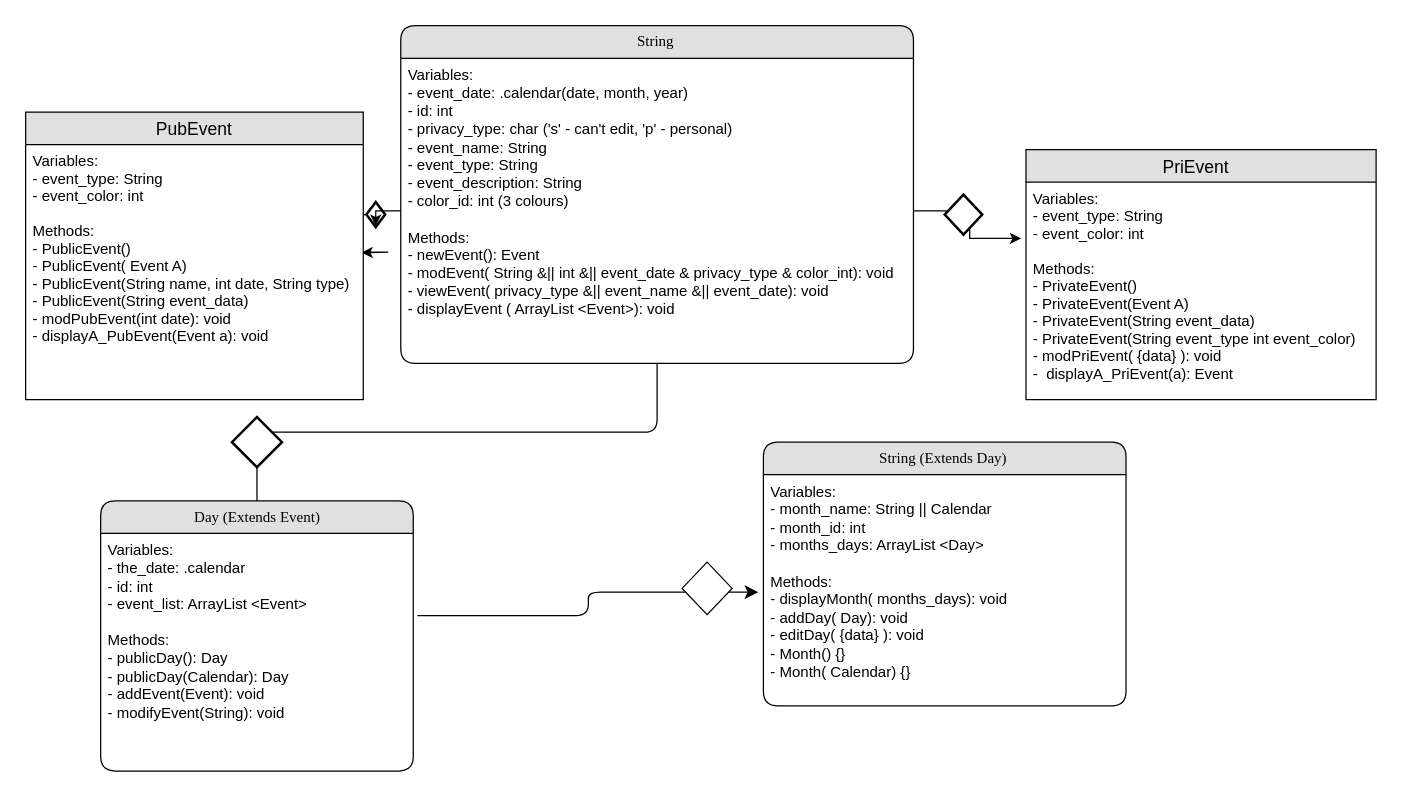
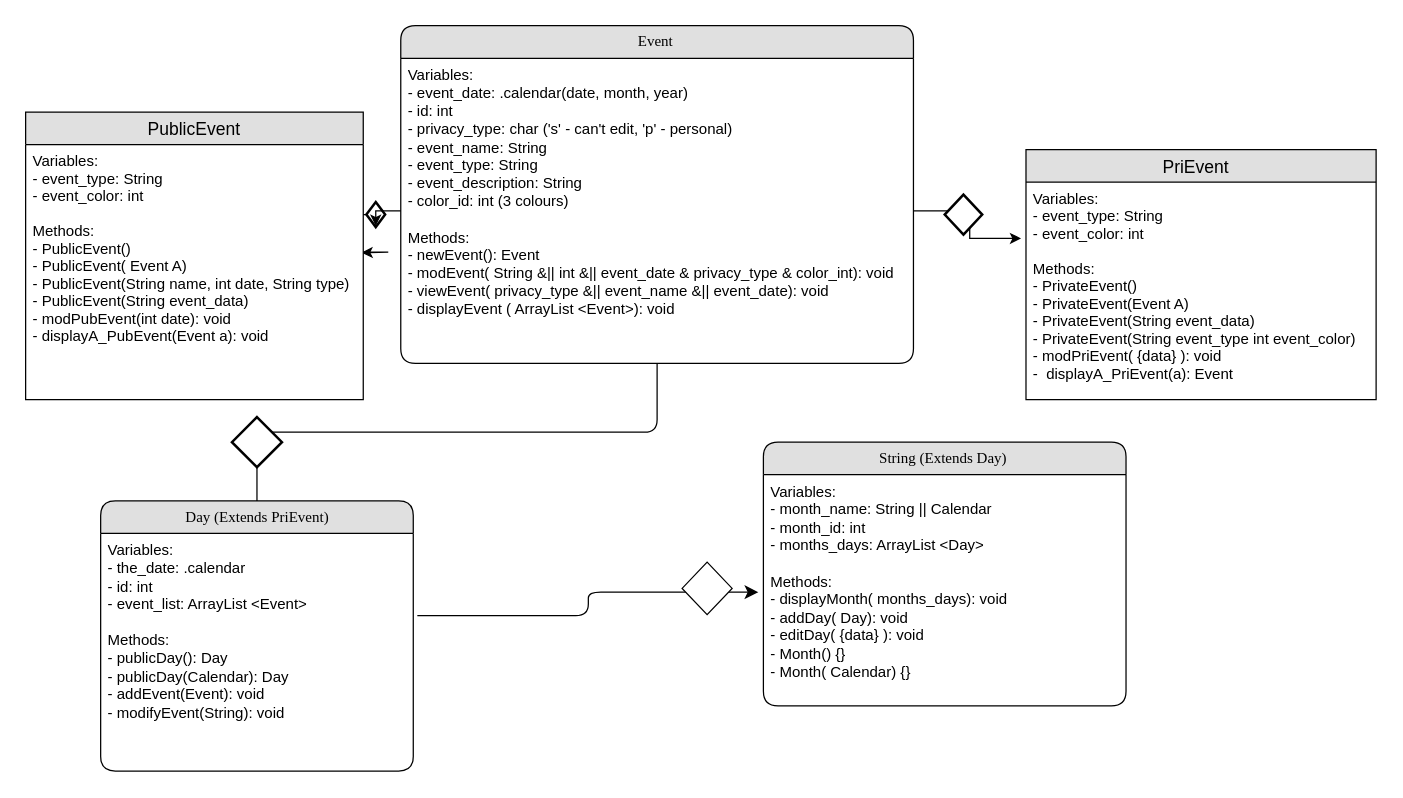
  <mxCell id="0" />
  <mxCell id="1" parent="0" />
- <mxCell id="2" value="String&amp;nbsp;" style="swimlane;html=1;fontStyle=0;childLayout=stackLayout;horizontal=1;startSize=26;fillColor=#e0e0e0;horizontalStack=0;resizeParent=1;resizeLast=0;collapsible=1;marginBottom=0;swimlaneFillColor=#ffffff;align=center;rounded=1;shadow=0;comic=0;labelBackgroundColor=none;strokeColor=#000000;strokeWidth=1;fontFamily=Verdana;fontSize=12;fontColor=#000000;" parent="1" vertex="1"><mxGeometry x="320" y="20" width="410" height="270" as="geometry" /></mxCell>
+ <mxCell id="2" value="Event&amp;nbsp;" style="swimlane;html=1;fontStyle=0;childLayout=stackLayout;horizontal=1;startSize=26;fillColor=#e0e0e0;horizontalStack=0;resizeParent=1;resizeLast=0;collapsible=1;marginBottom=0;swimlaneFillColor=#ffffff;align=center;rounded=1;shadow=0;comic=0;labelBackgroundColor=none;strokeColor=#000000;strokeWidth=1;fontFamily=Verdana;fontSize=12;fontColor=#000000;" parent="1" vertex="1"><mxGeometry x="320" y="20" width="410" height="270" as="geometry" /></mxCell>
  <mxCell id="3" value="Variables:&amp;nbsp;&lt;br&gt;&lt;span&gt;- event_date: .calendar(date, month, year)&lt;br&gt;- id: int&amp;nbsp;&lt;br&gt;- privacy_type: char ('s' - can't edit, 'p' - personal)&amp;nbsp;&lt;br&gt;- event_name: String&amp;nbsp;&lt;br&gt;- event_type: String&amp;nbsp;&lt;br&gt;- event_description: String&amp;nbsp;&lt;br&gt;- color_id: int (3 colours)&amp;nbsp;&lt;br&gt;&lt;br&gt;Methods:&amp;nbsp;&lt;br&gt;- newEvent(): Event&amp;nbsp;&lt;br&gt;- modEvent( String &amp;amp;|| int &amp;amp;|| event_date &amp;amp; privacy_type &amp;amp; color_int): void&amp;nbsp;&lt;br&gt;- viewEvent( privacy_type &amp;amp;|| event_name &amp;amp;|| event_date): void&amp;nbsp;&lt;br&gt;- displayEvent ( ArrayList &amp;lt;Event&amp;gt;): void&amp;nbsp;&lt;br&gt;&lt;br&gt;&lt;/span&gt;" style="text;html=1;strokeColor=none;fillColor=none;spacingLeft=4;spacingRight=4;whiteSpace=wrap;overflow=hidden;rotatable=0;points=[[0,0.5],[1,0.5]];portConstraint=eastwest;" parent="2" vertex="1"><mxGeometry y="26" width="410" height="244" as="geometry" /></mxCell>
- <mxCell id="4" value="Day (Extends Event)" style="swimlane;html=1;fontStyle=0;childLayout=stackLayout;horizontal=1;startSize=26;fillColor=#e0e0e0;horizontalStack=0;resizeParent=1;resizeLast=0;collapsible=1;marginBottom=0;swimlaneFillColor=#ffffff;align=center;rounded=1;shadow=0;comic=0;labelBackgroundColor=none;strokeColor=#000000;strokeWidth=1;fontFamily=Verdana;fontSize=12;fontColor=#000000;" parent="1" vertex="1"><mxGeometry x="80" y="400" width="250" height="216" as="geometry"><mxRectangle x="70" y="344" width="160" height="26" as="alternateBounds" /></mxGeometry></mxCell>
+ <mxCell id="4" value="Day (Extends PriEvent)" style="swimlane;html=1;fontStyle=0;childLayout=stackLayout;horizontal=1;startSize=26;fillColor=#e0e0e0;horizontalStack=0;resizeParent=1;resizeLast=0;collapsible=1;marginBottom=0;swimlaneFillColor=#ffffff;align=center;rounded=1;shadow=0;comic=0;labelBackgroundColor=none;strokeColor=#000000;strokeWidth=1;fontFamily=Verdana;fontSize=12;fontColor=#000000;" parent="1" vertex="1"><mxGeometry x="80" y="400" width="250" height="216" as="geometry"><mxRectangle x="70" y="344" width="160" height="26" as="alternateBounds" /></mxGeometry></mxCell>
  <mxCell id="5" value="Variables:&amp;nbsp;&lt;br&gt;- the_date: .calendar&amp;nbsp;&lt;br&gt;- id: int&amp;nbsp;&lt;br&gt;- event_list: ArrayList &amp;lt;Event&amp;gt;&amp;nbsp;&lt;br&gt;&lt;br&gt;Methods:&lt;br&gt;- publicDay(): Day&amp;nbsp;&lt;br&gt;- publicDay(Calendar): Day&amp;nbsp;&lt;br&gt;- addEvent(Event): void&amp;nbsp;&lt;br&gt;- modifyEvent(String): void&amp;nbsp;" style="text;html=1;strokeColor=none;fillColor=none;spacingLeft=4;spacingRight=4;whiteSpace=wrap;overflow=hidden;rotatable=0;points=[[0,0.5],[1,0.5]];portConstraint=eastwest;" parent="4" vertex="1"><mxGeometry y="26" width="250" height="184" as="geometry" /></mxCell>
  <mxCell id="6" value="String (Extends Day)&amp;nbsp;" style="swimlane;html=1;fontStyle=0;childLayout=stackLayout;horizontal=1;startSize=26;fillColor=#e0e0e0;horizontalStack=0;resizeParent=1;resizeLast=0;collapsible=1;marginBottom=0;swimlaneFillColor=#ffffff;align=center;rounded=1;shadow=0;comic=0;labelBackgroundColor=none;strokeColor=#000000;strokeWidth=1;fontFamily=Verdana;fontSize=12;fontColor=#000000;" parent="1" vertex="1"><mxGeometry x="610" y="353" width="290" height="211" as="geometry" /></mxCell>
  <mxCell id="7" value="Variables:&amp;nbsp;&lt;br&gt;- month_name: String || Calendar&amp;nbsp;&lt;br&gt;- month_id: int&amp;nbsp;&lt;br&gt;- months_days: ArrayList &amp;lt;Day&amp;gt;&amp;nbsp;&lt;br&gt;&lt;br&gt;Methods:&amp;nbsp;&lt;br&gt;- displayMonth( months_days): void&amp;nbsp;&lt;br&gt;- addDay( Day): void&amp;nbsp;&lt;br&gt;- editDay( {data} ): void&amp;nbsp;&lt;br&gt;- Month() {}&lt;br&gt;- Month( Calendar) {}" style="text;html=1;strokeColor=none;fillColor=none;spacingLeft=4;spacingRight=4;whiteSpace=wrap;overflow=hidden;rotatable=0;points=[[0,0.5],[1,0.5]];portConstraint=eastwest;" parent="6" vertex="1"><mxGeometry y="26" width="290" height="174" as="geometry" /></mxCell>
  <mxCell id="8" style="edgeStyle=orthogonalEdgeStyle;html=1;labelBackgroundColor=none;startFill=0;startSize=8;endFill=1;endSize=8;fontFamily=Verdana;fontSize=12;endArrow=none;" parent="1" source="2" target="4" edge="1"><mxGeometry relative="1" as="geometry" /></mxCell>
  <mxCell id="9" style="edgeStyle=orthogonalEdgeStyle;html=1;exitX=1.013;exitY=0.357;labelBackgroundColor=none;startFill=0;startSize=8;endFill=1;endSize=8;fontFamily=Verdana;fontSize=12;exitDx=0;exitDy=0;exitPerimeter=0;entryX=-0.014;entryY=0.54;entryDx=0;entryDy=0;entryPerimeter=0;" parent="1" source="5" target="7" edge="1"><mxGeometry relative="1" as="geometry"><Array as="points" /><mxPoint x="390" y="523" as="sourcePoint" /><mxPoint x="600" y="474" as="targetPoint" /></mxGeometry></mxCell>
  <mxCell id="10" value="" style="rhombus;whiteSpace=wrap;html=1;" parent="1" vertex="1"><mxGeometry x="545" y="449" width="40" height="42" as="geometry" /></mxCell>
  <mxCell id="11" style="edgeStyle=orthogonalEdgeStyle;rounded=0;orthogonalLoop=1;jettySize=auto;html=1;entryX=-0.014;entryY=0.259;entryDx=0;entryDy=0;entryPerimeter=0;" parent="1" source="3" edge="1" target="13"><mxGeometry relative="1" as="geometry"><mxPoint x="810" y="171" as="targetPoint" /></mxGeometry></mxCell>
  <mxCell id="12" value="PriEvent  " style="swimlane;fontStyle=0;childLayout=stackLayout;horizontal=1;startSize=26;fillColor=#e0e0e0;horizontalStack=0;resizeParent=1;resizeParentMax=0;resizeLast=0;collapsible=1;marginBottom=0;swimlaneFillColor=#ffffff;align=center;fontSize=14;" parent="1" vertex="1"><mxGeometry x="820" y="119" width="280" height="200" as="geometry" /></mxCell>
  <mxCell id="13" value="Variables: &#10;- event_type: String &#10;- event_color: int &#10;&#10;Methods: &#10;- PrivateEvent() &#10;- PrivateEvent(Event A)&#10;- PrivateEvent(String event_data) &#10;- PrivateEvent(String event_type int event_color)   &#10;- modPriEvent( {data} ): void &#10;-  displayA_PriEvent(a): Event " style="text;strokeColor=none;fillColor=none;spacingLeft=4;spacingRight=4;overflow=hidden;rotatable=0;points=[[0,0.5],[1,0.5]];portConstraint=eastwest;fontSize=12;" parent="12" vertex="1"><mxGeometry y="26" width="280" height="174" as="geometry" /></mxCell>
  <mxCell id="14" value="" style="strokeWidth=2;html=1;shape=mxgraph.flowchart.decision;whiteSpace=wrap;" parent="1" vertex="1"><mxGeometry x="755" y="155" width="30" height="32" as="geometry" /></mxCell>
  <mxCell id="15" value="" style="strokeWidth=2;html=1;shape=mxgraph.flowchart.decision;whiteSpace=wrap;" parent="1" vertex="1"><mxGeometry x="185" y="333" width="40" height="40" as="geometry" /></mxCell>
  <mxCell id="16" style="edgeStyle=orthogonalEdgeStyle;rounded=0;orthogonalLoop=1;jettySize=auto;html=1;entryX=0.995;entryY=0.424;entryDx=0;entryDy=0;entryPerimeter=0;" parent="1" source="19" target="18" edge="1"><mxGeometry relative="1" as="geometry"><mxPoint x="240" y="168" as="targetPoint" /></mxGeometry></mxCell>
- <mxCell id="17" value="PubEvent" style="swimlane;fontStyle=0;childLayout=stackLayout;horizontal=1;startSize=26;fillColor=#e0e0e0;horizontalStack=0;resizeParent=1;resizeParentMax=0;resizeLast=0;collapsible=1;marginBottom=0;swimlaneFillColor=#ffffff;align=center;fontSize=14;" parent="1" vertex="1"><mxGeometry x="20" y="89" width="270" height="230" as="geometry"><mxRectangle x="70" y="100" width="70" height="26" as="alternateBounds" /></mxGeometry></mxCell>
+ <mxCell id="17" value="PublicEvent" style="swimlane;fontStyle=0;childLayout=stackLayout;horizontal=1;startSize=26;fillColor=#e0e0e0;horizontalStack=0;resizeParent=1;resizeParentMax=0;resizeLast=0;collapsible=1;marginBottom=0;swimlaneFillColor=#ffffff;align=center;fontSize=14;" parent="1" vertex="1"><mxGeometry x="20" y="89" width="270" height="230" as="geometry"><mxRectangle x="70" y="100" width="70" height="26" as="alternateBounds" /></mxGeometry></mxCell>
  <mxCell id="18" value="Variables: &#10;- event_type: String &#10;- event_color: int&#10;&#10;Methods: &#10;- PublicEvent() &#10;- PublicEvent( Event A) &#10;- PublicEvent(String name, int date, String type)&#10;- PublicEvent(String event_data) &#10;- modPubEvent(int date): void &#10;- displayA_PubEvent(Event a): void&#10; " style="text;strokeColor=none;fillColor=none;spacingLeft=4;spacingRight=4;overflow=hidden;rotatable=0;points=[[0,0.5],[1,0.5]];portConstraint=eastwest;fontSize=12;" parent="17" vertex="1"><mxGeometry y="26" width="270" height="204" as="geometry" /></mxCell>
  <mxCell id="19" value="" style="strokeWidth=2;html=1;shape=mxgraph.flowchart.decision;whiteSpace=wrap;" parent="1" vertex="1"><mxGeometry x="292.5" y="161" width="15" height="20" as="geometry" /></mxCell>
  <mxCell id="20" style="edgeStyle=orthogonalEdgeStyle;rounded=0;orthogonalLoop=1;jettySize=auto;html=1;entryX=0.5;entryY=0.95;entryDx=0;entryDy=0;entryPerimeter=0;" edge="1" parent="1" source="3" target="19"><mxGeometry relative="1" as="geometry"><mxPoint x="279" y="151" as="targetPoint" /><mxPoint x="320" y="168" as="sourcePoint" /></mxGeometry></mxCell>
